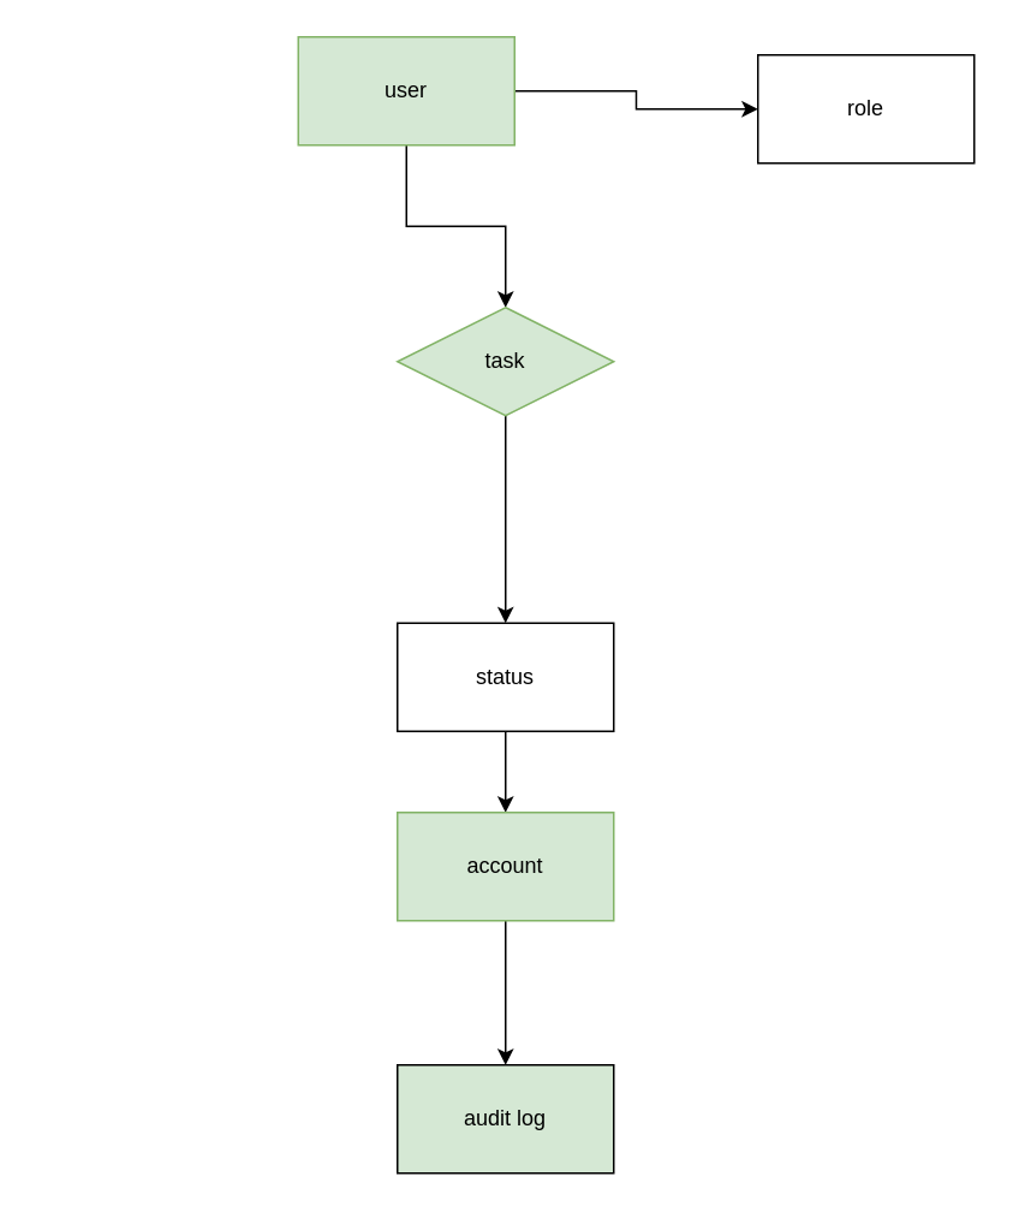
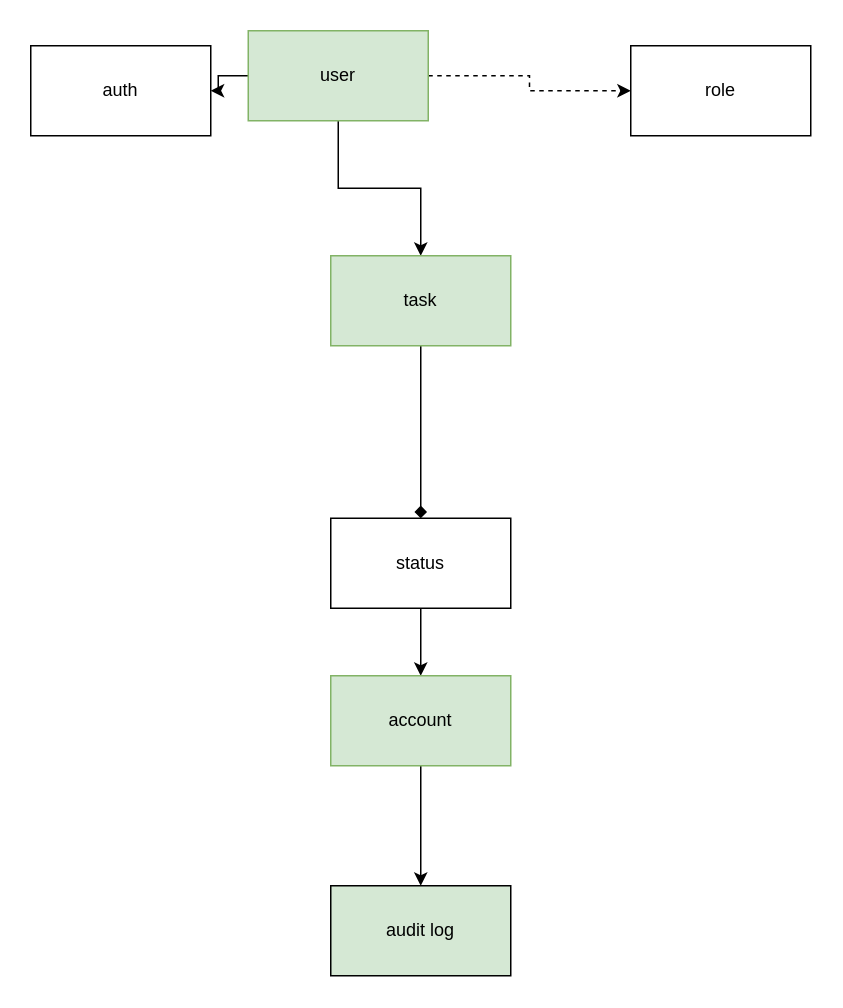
  <mxCell id="0" />
  <mxCell id="1" parent="0" />
- <mxCell id="2" value="" style="edgeStyle=orthogonalEdgeStyle;rounded=0;orthogonalLoop=1;jettySize=auto;html=1;" edge="1" parent="1" source="5" target="6"><mxGeometry relative="1" as="geometry" /></mxCell>
+ <mxCell id="2" value="" style="edgeStyle=orthogonalEdgeStyle;rounded=0;orthogonalLoop=1;jettySize=auto;html=1;dashed=1;" edge="1" parent="1" source="5" target="6"><mxGeometry relative="1" as="geometry" /></mxCell>
+ <mxCell id="3" value="" style="edgeStyle=orthogonalEdgeStyle;rounded=0;orthogonalLoop=1;jettySize=auto;html=1;" edge="1" parent="1" source="5" target="7"><mxGeometry relative="1" as="geometry" /></mxCell>
  <mxCell id="4" value="" style="edgeStyle=orthogonalEdgeStyle;rounded=0;orthogonalLoop=1;jettySize=auto;html=1;" edge="1" parent="1" source="5" target="9"><mxGeometry relative="1" as="geometry" /></mxCell>
  <mxCell id="5" value="user" style="rounded=0;whiteSpace=wrap;html=1;fillColor=#d5e8d4;strokeColor=#82b366;" vertex="1" parent="1"><mxGeometry x="165" y="20" width="120" height="60" as="geometry" /></mxCell>
  <mxCell id="6" value="role" style="rounded=0;whiteSpace=wrap;html=1;" vertex="1" parent="1"><mxGeometry x="420" y="30" width="120" height="60" as="geometry" /></mxCell>
- <mxCell id="8" value="" style="edgeStyle=orthogonalEdgeStyle;rounded=0;orthogonalLoop=1;jettySize=auto;html=1;" edge="1" parent="1" source="9" target="11"><mxGeometry relative="1" as="geometry" /></mxCell>
- <mxCell id="9" value="task" style="rhombus;whiteSpace=wrap;html=1;fillColor=#d5e8d4;strokeColor=#82b366;" vertex="1" parent="1"><mxGeometry x="220" y="170" width="120" height="60" as="geometry" /></mxCell>
+ <mxCell id="7" value="auth" style="rounded=0;whiteSpace=wrap;html=1;" vertex="1" parent="1"><mxGeometry x="20" y="30" width="120" height="60" as="geometry" /></mxCell>
+ <mxCell id="8" value="" style="edgeStyle=orthogonalEdgeStyle;rounded=0;orthogonalLoop=1;jettySize=auto;html=1;endArrow=diamond;" edge="1" parent="1" source="9" target="11"><mxGeometry relative="1" as="geometry" /></mxCell>
+ <mxCell id="9" value="task" style="rounded=0;whiteSpace=wrap;html=1;fillColor=#d5e8d4;strokeColor=#82b366;" vertex="1" parent="1"><mxGeometry x="220" y="170" width="120" height="60" as="geometry" /></mxCell>
  <mxCell id="10" value="" style="edgeStyle=orthogonalEdgeStyle;rounded=0;orthogonalLoop=1;jettySize=auto;html=1;" edge="1" parent="1" source="11" target="13"><mxGeometry relative="1" as="geometry" /></mxCell>
  <mxCell id="11" value="status" style="rounded=0;whiteSpace=wrap;html=1;" vertex="1" parent="1"><mxGeometry x="220" y="345" width="120" height="60" as="geometry" /></mxCell>
  <mxCell id="12" value="" style="edgeStyle=orthogonalEdgeStyle;rounded=0;orthogonalLoop=1;jettySize=auto;html=1;" edge="1" parent="1" source="13" target="14"><mxGeometry relative="1" as="geometry" /></mxCell>
  <mxCell id="13" value="account" style="rounded=0;whiteSpace=wrap;html=1;fillColor=#d5e8d4;strokeColor=#82b366;" vertex="1" parent="1"><mxGeometry x="220" y="450" width="120" height="60" as="geometry" /></mxCell>
  <mxCell id="14" value="audit log" style="rounded=0;whiteSpace=wrap;html=1;fillColor=#d5e8d4;" vertex="1" parent="1"><mxGeometry x="220" y="590" width="120" height="60" as="geometry" /></mxCell>
